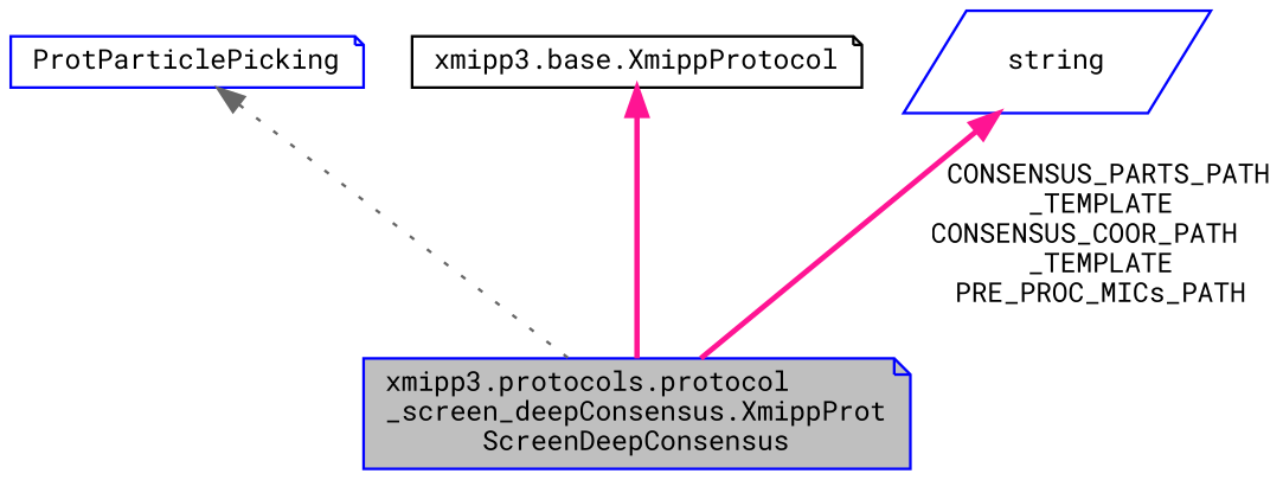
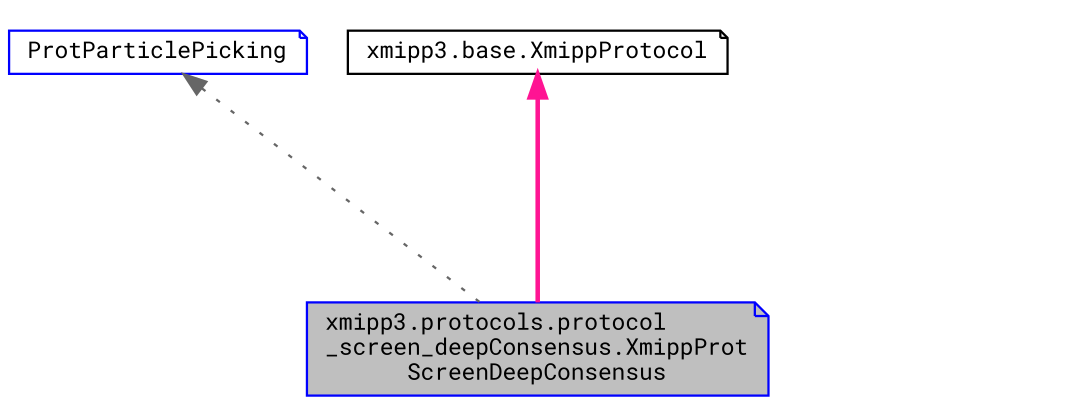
  digraph {
    fontname="Roboto Mono"
    node [color=blue fillcolor=white fontname="Roboto Mono" fontsize=10 shape=note style=filled]
    edge [color=deeppink dir=back fontname="Roboto Mono" fontsize=10 labelfontname=Helvetica labelfontsize=10 style=bold]
    n1 [fillcolor=grey75 fontcolor=black height=0.2 label="xmipp3.protocols.protocol\l_screen_deepConsensus.XmippProt\lScreenDeepConsensus" width=0.4]
    n2 [height=0.2 label=ProtParticlePicking width=0.4]
    n3 [color=black height=0.2 label="xmipp3.base.XmippProtocol" width=0.4]
-   n4 [height=0.2 label=string shape=parallelogram width=0.4]
    n2 -> n1 [color=gray40 style=dotted]
    n3 -> n1
-   n4 -> n1 [label=" CONSENSUS_PARTS_PATH\l_TEMPLATE\nCONSENSUS_COOR_PATH\l_TEMPLATE\nPRE_PROC_MICs_PATH"]
  }
